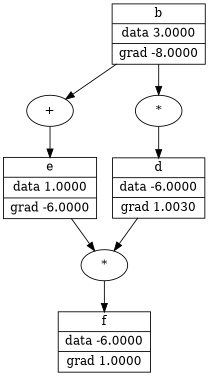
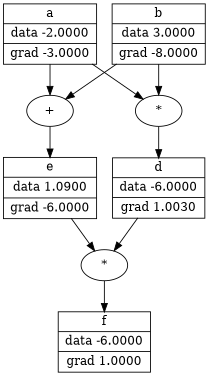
  digraph {
    rankdir=TB
    node [shape=record]
+   n1 [label="{ a | data -2.0000 | grad -3.0000 }"]
    n2 [label="+" shape=""]
    n3 [label="*" shape=""]
-   n4 [label="{ e | data 1.0000 | grad -6.0000 }"]
+   n4 [label="{ e | data 1.0900 | grad -6.0000 }"]
    n5 [label="{ d | data -6.0000 | grad 1.0030 }"]
    n6 [label="{ f | data -6.0000 | grad 1.0000 }"]
    n7 [label="*" shape=""]
    n8 [label="{ b | data 3.0000 | grad -8.0000 }"]
+   n1 -> n2
+   n1 -> n3
    n2 -> n4
    n3 -> n5
    n4 -> n7
    n5 -> n7
    n7 -> n6
    n8 -> n2
    n8 -> n3
  }
